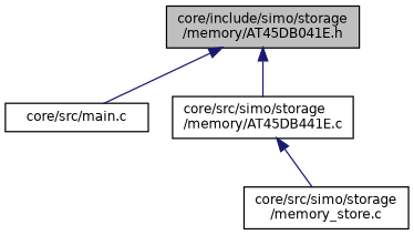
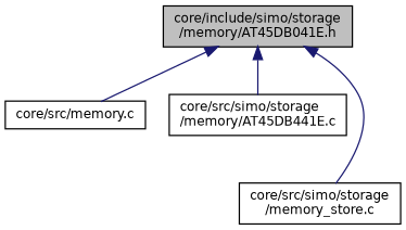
  digraph {
    node [color=black fillcolor=white fontname=Helvetica fontsize=10 shape=record style=filled]
    edge [color=midnightblue dir=back fontname=Helvetica fontsize=10 labelfontname=Helvetica labelfontsize=10 style=solid]
    n1 [fillcolor=grey75 fontcolor=black height=0.2 label="core/include/simo/storage\l/memory/AT45DB041E.h" width=0.4]
-   n2 [height=0.2 label="core/src/main.c" width=0.4]
+   n2 [height=0.2 label="core/src/memory.c" width=0.4]
    n3 [height=0.2 label="core/src/simo/storage\l/memory/AT45DB441E.c" width=0.4]
    n4 [height=0.2 label="core/src/simo/storage\l/memory_store.c" width=0.4]
    n1 -> n2
    n1 -> n3
-   n3 -> n4
+   n1 -> n4
  }
